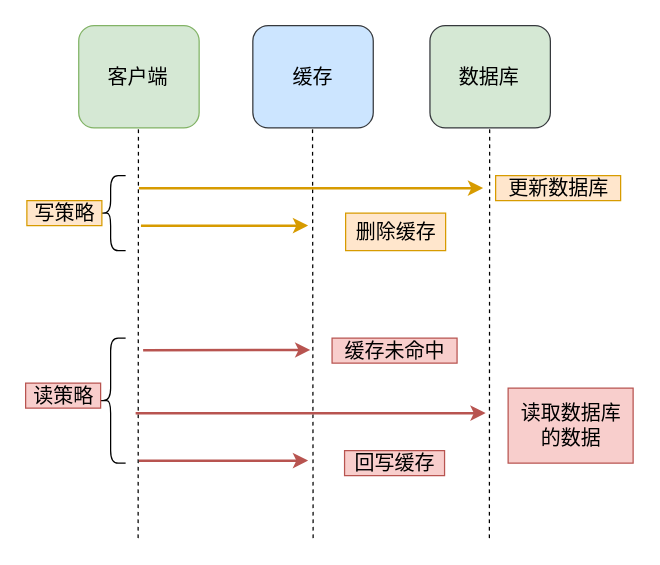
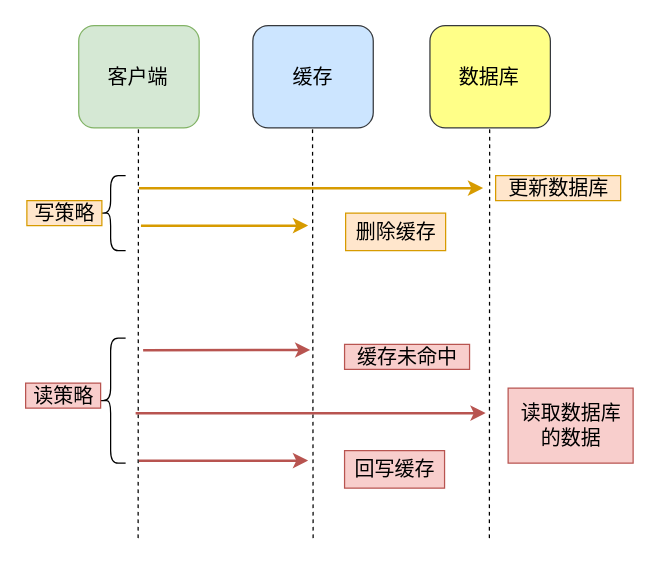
  <mxCell id="0" />
  <mxCell id="1" parent="0" />
  <mxCell id="2" value="客户端" style="rounded=1;whiteSpace=wrap;html=1;fontSize=16;fillColor=#d5e8d4;strokeColor=#82b366;" vertex="1" parent="1"><mxGeometry x="62.479" y="20" width="96.338" height="81.818" as="geometry" /></mxCell>
  <mxCell id="3" value="缓存" style="rounded=1;whiteSpace=wrap;html=1;fontSize=16;fillColor=#cce5ff;strokeColor=#36393d;" vertex="1" parent="1"><mxGeometry x="201.768" y="20" width="96.338" height="81.818" as="geometry" /></mxCell>
- <mxCell id="4" value="数据库" style="rounded=1;whiteSpace=wrap;html=1;fontSize=16;fillColor=#d5e8d4;strokeColor=#36393d;" vertex="1" parent="1"><mxGeometry x="343.465" y="20" width="96.338" height="81.818" as="geometry" /></mxCell>
+ <mxCell id="4" value="数据库" style="rounded=1;whiteSpace=wrap;html=1;fontSize=16;fillColor=#ffff88;strokeColor=#36393d;" vertex="1" parent="1"><mxGeometry x="343.465" y="20" width="96.338" height="81.818" as="geometry" /></mxCell>
  <mxCell id="5" value="" style="endArrow=none;html=1;fontSize=16;entryX=0.5;entryY=1;entryDx=0;entryDy=0;dashed=1;" edge="1" parent="1"><mxGeometry x="70" y="150" width="50" height="50" as="geometry"><mxPoint x="110" y="430" as="sourcePoint" /><mxPoint x="110.246" y="101.818" as="targetPoint" /></mxGeometry></mxCell>
  <mxCell id="6" value="" style="endArrow=none;html=1;fontSize=16;entryX=0.5;entryY=1;entryDx=0;entryDy=0;dashed=1;" edge="1" parent="1"><mxGeometry x="70" y="150" width="50" height="50" as="geometry"><mxPoint x="250" y="430" as="sourcePoint" /><mxPoint x="249.535" y="101.818" as="targetPoint" /></mxGeometry></mxCell>
  <mxCell id="7" value="" style="endArrow=none;html=1;fontSize=16;entryX=0.5;entryY=1;entryDx=0;entryDy=0;dashed=1;" edge="1" parent="1"><mxGeometry x="70" y="150" width="50" height="50" as="geometry"><mxPoint x="391" y="430" as="sourcePoint" /><mxPoint x="391.232" y="101.818" as="targetPoint" /></mxGeometry></mxCell>
  <mxCell id="8" value="" style="endArrow=classic;html=1;fontSize=16;strokeWidth=2;fillColor=#ffe6cc;strokeColor=#d79b00;" edge="1" parent="1"><mxGeometry x="70" y="62" width="50" height="50" as="geometry"><mxPoint x="110.648" y="150.182" as="sourcePoint" /><mxPoint x="386" y="150" as="targetPoint" /></mxGeometry></mxCell>
- <mxCell id="9" value="缓存未命中" style="text;html=1;align=center;verticalAlign=middle;resizable=0;points=[];autosize=1;strokeColor=#b85450;fillColor=#f8cecc;fontSize=16;" vertex="1" parent="1"><mxGeometry x="265.15" y="270" width="100" height="20" as="geometry" /></mxCell>
+ <mxCell id="9" value="缓存未命中" style="text;html=1;align=center;verticalAlign=middle;resizable=0;points=[];autosize=1;strokeColor=#b85450;fillColor=#f8cecc;fontSize=16;" vertex="1" parent="1"><mxGeometry x="275.15" y="275" width="100" height="20" as="geometry" /></mxCell>
  <mxCell id="10" value="" style="endArrow=classic;html=1;fontSize=16;strokeWidth=2;gradientColor=#ea6b66;fillColor=#f8cecc;strokeColor=#b85450;" edge="1" parent="1"><mxGeometry x="67.35" y="242" width="50" height="50" as="geometry"><mxPoint x="107.998" y="330.182" as="sourcePoint" /><mxPoint x="388" y="330" as="targetPoint" /></mxGeometry></mxCell>
  <mxCell id="11" value="读取数据库&lt;br style=&quot;font-size: 16px;&quot;&gt;的数据" style="text;html=1;align=center;verticalAlign=middle;resizable=0;points=[];autosize=1;strokeColor=#b85450;fillColor=#f8cecc;fontSize=16;" vertex="1" parent="1"><mxGeometry x="406" y="310" width="100" height="60" as="geometry" /></mxCell>
  <mxCell id="12" value="" style="endArrow=classic;html=1;fontSize=16;strokeWidth=2;gradientColor=#ea6b66;fillColor=#f8cecc;strokeColor=#b85450;" edge="1" parent="1"><mxGeometry x="70" y="280" width="50" height="50" as="geometry"><mxPoint x="110.648" y="368.182" as="sourcePoint" /><mxPoint x="246" y="368" as="targetPoint" /></mxGeometry></mxCell>
- <mxCell id="13" value="回写缓存" style="text;html=1;align=center;verticalAlign=middle;resizable=0;points=[];autosize=1;strokeColor=#b85450;fillColor=#f8cecc;fontSize=16;" vertex="1" parent="1"><mxGeometry x="275.15" y="360" width="80" height="20" as="geometry" /></mxCell>
+ <mxCell id="13" value="回写缓存" style="text;html=1;align=center;verticalAlign=middle;resizable=0;points=[];autosize=1;strokeColor=#b85450;fillColor=#f8cecc;fontSize=16;" vertex="1" parent="1"><mxGeometry x="275.15" y="360" width="80" height="30" as="geometry" /></mxCell>
  <mxCell id="14" value="" style="endArrow=classic;html=1;fontSize=16;strokeWidth=2;fillColor=#ffe6cc;strokeColor=#d79b00;" edge="1" parent="1"><mxGeometry x="71.61" y="92" width="50" height="50" as="geometry"><mxPoint x="112.258" y="180.182" as="sourcePoint" /><mxPoint x="246" y="180" as="targetPoint" /></mxGeometry></mxCell>
  <mxCell id="15" value="" style="endArrow=classic;html=1;fontSize=16;strokeWidth=2;gradientColor=#ea6b66;fillColor=#f8cecc;strokeColor=#b85450;" edge="1" parent="1"><mxGeometry x="73.35" y="191.5" width="50" height="50" as="geometry"><mxPoint x="113.998" y="279.682" as="sourcePoint" /><mxPoint x="247.74" y="279.5" as="targetPoint" /></mxGeometry></mxCell>
  <mxCell id="16" value="删除缓存" style="text;html=1;align=center;verticalAlign=middle;resizable=0;points=[];autosize=1;strokeColor=#d79b00;fillColor=#ffe6cc;fontSize=16;" vertex="1" parent="1"><mxGeometry x="276" y="170" width="80" height="30" as="geometry" /></mxCell>
  <mxCell id="17" value="更新数据库" style="text;html=1;align=center;verticalAlign=middle;resizable=0;points=[];autosize=1;strokeColor=#d79b00;fillColor=#ffe6cc;fontSize=16;" vertex="1" parent="1"><mxGeometry x="396" y="140" width="100" height="20" as="geometry" /></mxCell>
  <mxCell id="18" value="" style="shape=curlyBracket;whiteSpace=wrap;html=1;rounded=1;fontSize=16;" vertex="1" parent="1"><mxGeometry x="76" y="140" width="24" height="60" as="geometry" /></mxCell>
  <mxCell id="19" value="写策略" style="text;html=1;align=center;verticalAlign=middle;resizable=0;points=[];autosize=1;strokeColor=#d79b00;fontSize=16;fillColor=#ffe6cc;" vertex="1" parent="1"><mxGeometry x="21" y="160" width="60" height="20" as="geometry" /></mxCell>
  <mxCell id="20" value="" style="shape=curlyBracket;whiteSpace=wrap;html=1;rounded=1;fontSize=16;" vertex="1" parent="1"><mxGeometry x="76" y="270" width="24" height="100" as="geometry" /></mxCell>
  <mxCell id="21" value="读策略" style="text;html=1;align=center;verticalAlign=middle;resizable=0;points=[];autosize=1;strokeColor=#b85450;fontSize=16;fillColor=#f8cecc;" vertex="1" parent="1"><mxGeometry x="20" y="306" width="60" height="20" as="geometry" /></mxCell>
